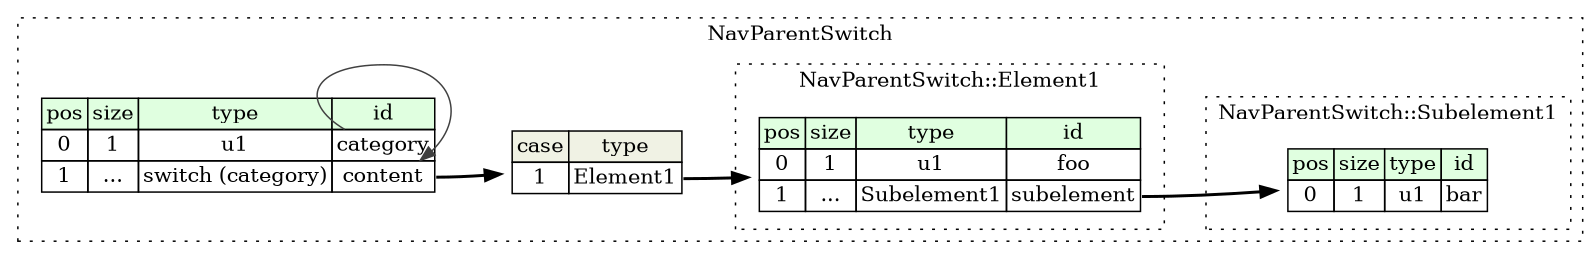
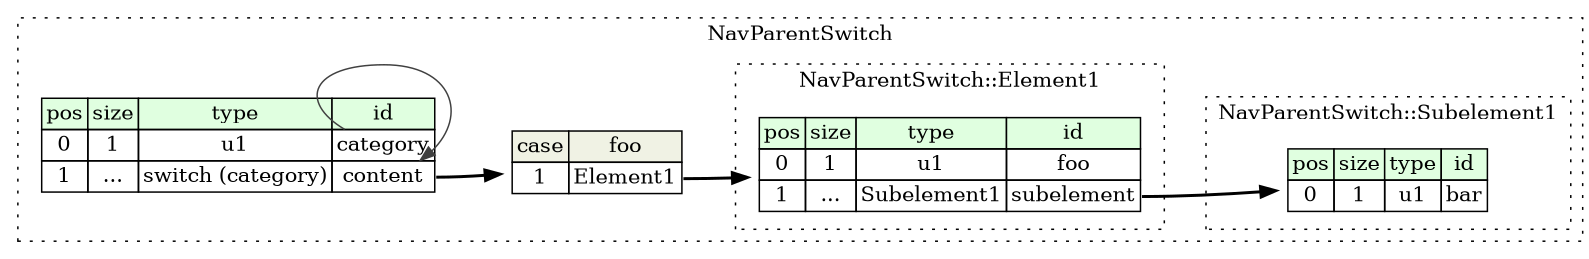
  digraph {
    rankdir=LR
    node [shape=plaintext]
    edge [style=bold]
    n1 [label=<<TABLE BORDER="0" CELLBORDER="1" CELLSPACING="0"> 				<TR><TD BGCOLOR="#E0FFE0">pos</TD><TD BGCOLOR="#E0FFE0">size</TD><TD BGCOLOR="#E0FFE0">type</TD><TD BGCOLOR="#E0FFE0">id</TD></TR> 				<TR><TD PORT="foo_pos">0</TD><TD PORT="foo_size">1</TD><TD>u1</TD><TD PORT="foo_type">foo</TD></TR> 				<TR><TD PORT="subelement_pos">1</TD><TD PORT="subelement_size">...</TD><TD>Subelement1</TD><TD PORT="subelement_type">subelement</TD></TR> 			</TABLE>>]
    n2 [label=<<TABLE BORDER="0" CELLBORDER="1" CELLSPACING="0"> 				<TR><TD BGCOLOR="#E0FFE0">pos</TD><TD BGCOLOR="#E0FFE0">size</TD><TD BGCOLOR="#E0FFE0">type</TD><TD BGCOLOR="#E0FFE0">id</TD></TR> 				<TR><TD PORT="bar_pos">0</TD><TD PORT="bar_size">1</TD><TD>u1</TD><TD PORT="bar_type">bar</TD></TR> 			</TABLE>>]
    n3 [label=<<TABLE BORDER="0" CELLBORDER="1" CELLSPACING="0"> 			<TR><TD BGCOLOR="#E0FFE0">pos</TD><TD BGCOLOR="#E0FFE0">size</TD><TD BGCOLOR="#E0FFE0">type</TD><TD BGCOLOR="#E0FFE0">id</TD></TR> 			<TR><TD PORT="category_pos">0</TD><TD PORT="category_size">1</TD><TD>u1</TD><TD PORT="category_type">category</TD></TR> 			<TR><TD PORT="content_pos">1</TD><TD PORT="content_size">...</TD><TD>switch (category)</TD><TD PORT="content_type">content</TD></TR> 		</TABLE>>]
-   n4 [label=<<TABLE BORDER="0" CELLBORDER="1" CELLSPACING="0"> 	<TR><TD BGCOLOR="#F0F2E4">case</TD><TD BGCOLOR="#F0F2E4">type</TD></TR> 	<TR><TD>1</TD><TD PORT="case0">Element1</TD></TR> </TABLE>>]
+   n4 [label=<<TABLE BORDER="0" CELLBORDER="1" CELLSPACING="0"> 	<TR><TD BGCOLOR="#F0F2E4">case</TD><TD BGCOLOR="#F0F2E4">foo</TD></TR> 	<TR><TD>1</TD><TD PORT="case0">Element1</TD></TR> </TABLE>>]
    subgraph cluster_1 {
      label=NavParentSwitch
      style=dotted
      n3
      n4
      subgraph cluster_2 {
        label="NavParentSwitch::Element1"
        style=dotted
        n1
      }
      subgraph cluster_3 {
        label="NavParentSwitch::Subelement1"
        style=dotted
        n2
      }
    }
    n1 -> n2 [tailport=subelement_type]
    n3 -> n3 [color="#404040" headport=content_type tailport=category_type style=""]
    n3 -> n4 [tailport=content_type]
    n4 -> n1 [tailport=case0]
  }
